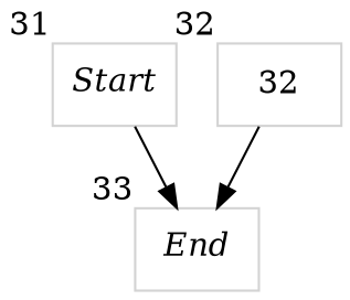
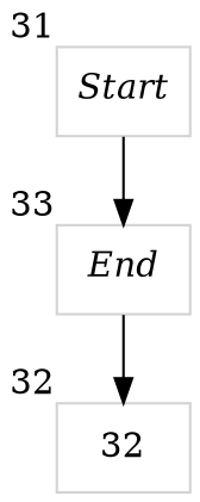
  digraph {
    node [color=lightgray fontcolor=black shape=box]
    n1 [label=<<I>Start</I>> xlabel=31]
    n2 [label=<<I>End</I>> xlabel=33]
    32 [xlabel=32]
    n1 -> n2
-   32 -> n2
+   n2 -> 32
  }
